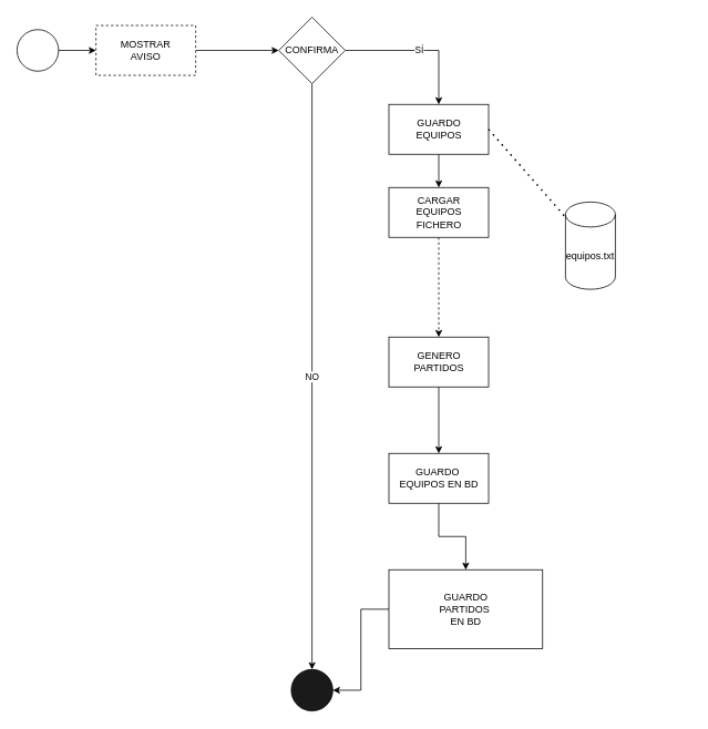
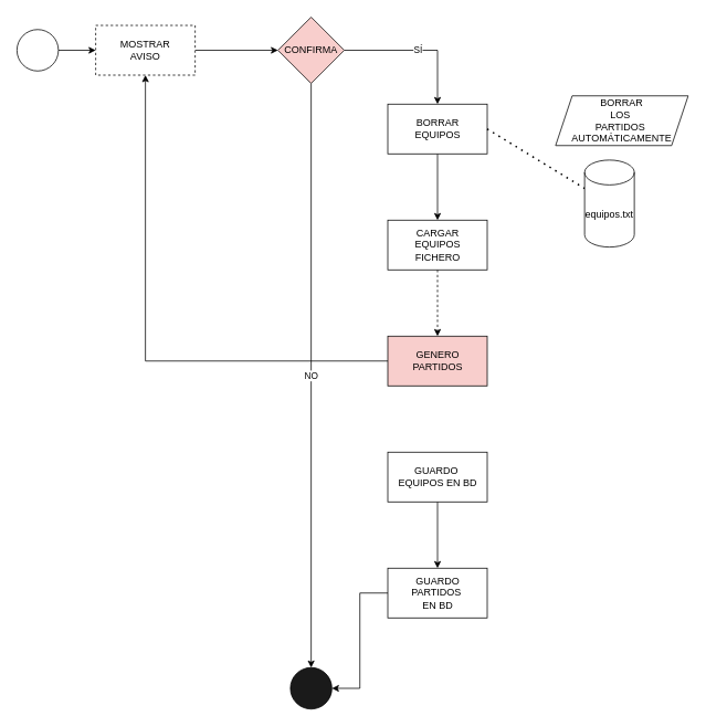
  <mxCell id="0" />
  <mxCell id="1" parent="0" />
  <mxCell id="2" value="" style="edgeStyle=orthogonalEdgeStyle;rounded=0;orthogonalLoop=1;jettySize=auto;html=1;" edge="1" parent="1" source="3" target="6"><mxGeometry relative="1" as="geometry" /></mxCell>
  <mxCell id="3" value="" style="ellipse;whiteSpace=wrap;html=1;aspect=fixed;" vertex="1" parent="1"><mxGeometry x="20" y="35" width="50" height="50" as="geometry" /></mxCell>
  <mxCell id="4" value="" style="ellipse;whiteSpace=wrap;html=1;aspect=fixed;fillColor=#1A1A1A;" vertex="1" parent="1"><mxGeometry x="350" y="805" width="50" height="50" as="geometry" /></mxCell>
  <mxCell id="5" value="" style="edgeStyle=orthogonalEdgeStyle;rounded=0;orthogonalLoop=1;jettySize=auto;html=1;" edge="1" parent="1" source="6" target="9"><mxGeometry relative="1" as="geometry" /></mxCell>
  <mxCell id="6" value="MOSTRAR&lt;br&gt;AVISO" style="whiteSpace=wrap;html=1;dashed=1;" vertex="1" parent="1"><mxGeometry x="115" y="30" width="120" height="60" as="geometry" /></mxCell>
  <mxCell id="7" value="SÍ" style="edgeStyle=orthogonalEdgeStyle;rounded=0;orthogonalLoop=1;jettySize=auto;html=1;" edge="1" parent="1" source="9" target="11"><mxGeometry relative="1" as="geometry" /></mxCell>
  <mxCell id="8" value="NO" style="edgeStyle=orthogonalEdgeStyle;rounded=0;orthogonalLoop=1;jettySize=auto;html=1;entryX=0.5;entryY=0;entryDx=0;entryDy=0;" edge="1" parent="1" source="9" target="4"><mxGeometry relative="1" as="geometry" /></mxCell>
- <mxCell id="9" value="CONFIRMA" style="rhombus;whiteSpace=wrap;html=1;" vertex="1" parent="1"><mxGeometry x="335" y="20" width="80" height="80" as="geometry" /></mxCell>
+ <mxCell id="9" value="CONFIRMA" style="rhombus;whiteSpace=wrap;html=1;fillColor=#f8cecc;" vertex="1" parent="1"><mxGeometry x="335" y="20" width="80" height="80" as="geometry" /></mxCell>
  <mxCell id="10" value="" style="edgeStyle=orthogonalEdgeStyle;rounded=0;orthogonalLoop=1;jettySize=auto;html=1;" edge="1" parent="1" source="11" target="15"><mxGeometry relative="1" as="geometry" /></mxCell>
- <mxCell id="11" value="GUARDO&lt;br&gt;EQUIPOS" style="whiteSpace=wrap;html=1;" vertex="1" parent="1"><mxGeometry x="467.5" y="125" width="120" height="60" as="geometry" /></mxCell>
+ <mxCell id="11" value="BORRAR&lt;br&gt;EQUIPOS" style="whiteSpace=wrap;html=1;" vertex="1" parent="1"><mxGeometry x="467.5" y="125" width="120" height="60" as="geometry" /></mxCell>
+ <mxCell id="12" value="BORRAR&lt;br&gt;LOS&amp;nbsp;&lt;br&gt;PARTIDOS&amp;nbsp;&lt;br&gt;AUTOMÁTICAMENTE" style="shape=parallelogram;perimeter=parallelogramPerimeter;whiteSpace=wrap;html=1;fixedSize=1;" vertex="1" parent="1"><mxGeometry x="670" y="115" width="160" height="60" as="geometry" /></mxCell>
  <mxCell id="13" value="" style="endArrow=none;dashed=1;html=1;dashPattern=1 3;strokeWidth=2;rounded=0;exitX=1;exitY=0.5;exitDx=0;exitDy=0;" edge="1" parent="1" source="11" target="16"><mxGeometry width="50" height="50" relative="1" as="geometry"><mxPoint x="452.5" y="110" as="sourcePoint" /><mxPoint x="712.5" y="130" as="targetPoint" /></mxGeometry></mxCell>
  <mxCell id="14" value="" style="edgeStyle=orthogonalEdgeStyle;rounded=0;orthogonalLoop=1;jettySize=auto;html=1;dashed=1;" edge="1" parent="1" source="15" target="18"><mxGeometry relative="1" as="geometry" /></mxCell>
- <mxCell id="15" value="CARGAR&lt;br&gt;EQUIPOS&lt;br&gt;FICHERO" style="whiteSpace=wrap;html=1;" vertex="1" parent="1"><mxGeometry x="467.5" y="225" width="120" height="60" as="geometry" /></mxCell>
- <mxCell id="16" value="equipos.txt" style="shape=cylinder3;whiteSpace=wrap;html=1;boundedLbl=1;backgroundOutline=1;size=15;" vertex="1" parent="1"><mxGeometry x="680" y="242.5" width="60" height="105" as="geometry" /></mxCell>
- <mxCell id="17" value="" style="edgeStyle=orthogonalEdgeStyle;rounded=0;orthogonalLoop=1;jettySize=auto;html=1;" edge="1" parent="1" source="18" target="20"><mxGeometry relative="1" as="geometry" /></mxCell>
- <mxCell id="18" value="GENERO&lt;br&gt;PARTIDOS" style="whiteSpace=wrap;html=1;" vertex="1" parent="1"><mxGeometry x="467.5" y="405" width="120" height="60" as="geometry" /></mxCell>
+ <mxCell id="15" value="CARGAR&lt;br&gt;EQUIPOS&lt;br&gt;FICHERO" style="whiteSpace=wrap;html=1;" vertex="1" parent="1"><mxGeometry x="467.5" y="265" width="120" height="60" as="geometry" /></mxCell>
+ <mxCell id="16" value="equipos.txt" style="shape=cylinder3;whiteSpace=wrap;html=1;boundedLbl=1;backgroundOutline=1;size=15;" vertex="1" parent="1"><mxGeometry x="705" y="192.5" width="60" height="105" as="geometry" /></mxCell>
+ <mxCell id="17" value="" style="edgeStyle=orthogonalEdgeStyle;rounded=0;orthogonalLoop=1;jettySize=auto;html=1;" edge="1" parent="1" source="18" target="6"><mxGeometry relative="1" as="geometry" /></mxCell>
+ <mxCell id="18" value="GENERO&lt;br&gt;PARTIDOS" style="whiteSpace=wrap;html=1;fillColor=#f8cecc;" vertex="1" parent="1"><mxGeometry x="467.5" y="405" width="120" height="60" as="geometry" /></mxCell>
  <mxCell id="19" value="" style="edgeStyle=orthogonalEdgeStyle;rounded=0;orthogonalLoop=1;jettySize=auto;html=1;" edge="1" parent="1" source="20" target="22"><mxGeometry relative="1" as="geometry" /></mxCell>
  <mxCell id="20" value="GUARDO&amp;nbsp;&lt;br&gt;EQUIPOS EN BD" style="whiteSpace=wrap;html=1;" vertex="1" parent="1"><mxGeometry x="467.5" y="545" width="120" height="60" as="geometry" /></mxCell>
  <mxCell id="21" style="edgeStyle=orthogonalEdgeStyle;rounded=0;orthogonalLoop=1;jettySize=auto;html=1;entryX=1;entryY=0.5;entryDx=0;entryDy=0;" edge="1" parent="1" source="22" target="4"><mxGeometry relative="1" as="geometry"><mxPoint x="527.5" y="830" as="targetPoint" /></mxGeometry></mxCell>
- <mxCell id="22" value="GUARDO&lt;br&gt;PARTIDOS&amp;nbsp;&lt;br&gt;EN BD" style="whiteSpace=wrap;html=1;" vertex="1" parent="1"><mxGeometry x="467.5" y="685" width="185" height="95" as="geometry" /></mxCell>
+ <mxCell id="22" value="GUARDO&lt;br&gt;PARTIDOS&amp;nbsp;&lt;br&gt;EN BD" style="whiteSpace=wrap;html=1;" vertex="1" parent="1"><mxGeometry x="467.5" y="685" width="120" height="60" as="geometry" /></mxCell>
